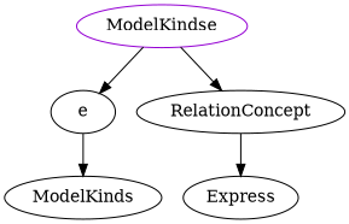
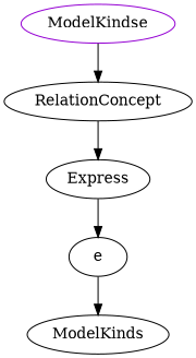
  digraph {
    n1 [color=darkviolet label=ModelKindse shape=oval]
    e
    RelationConcept
    ModelKinds
    Express
-   n1 -> e
+   Express -> e
    n1 -> RelationConcept
    e -> ModelKinds
    RelationConcept -> Express
  }
